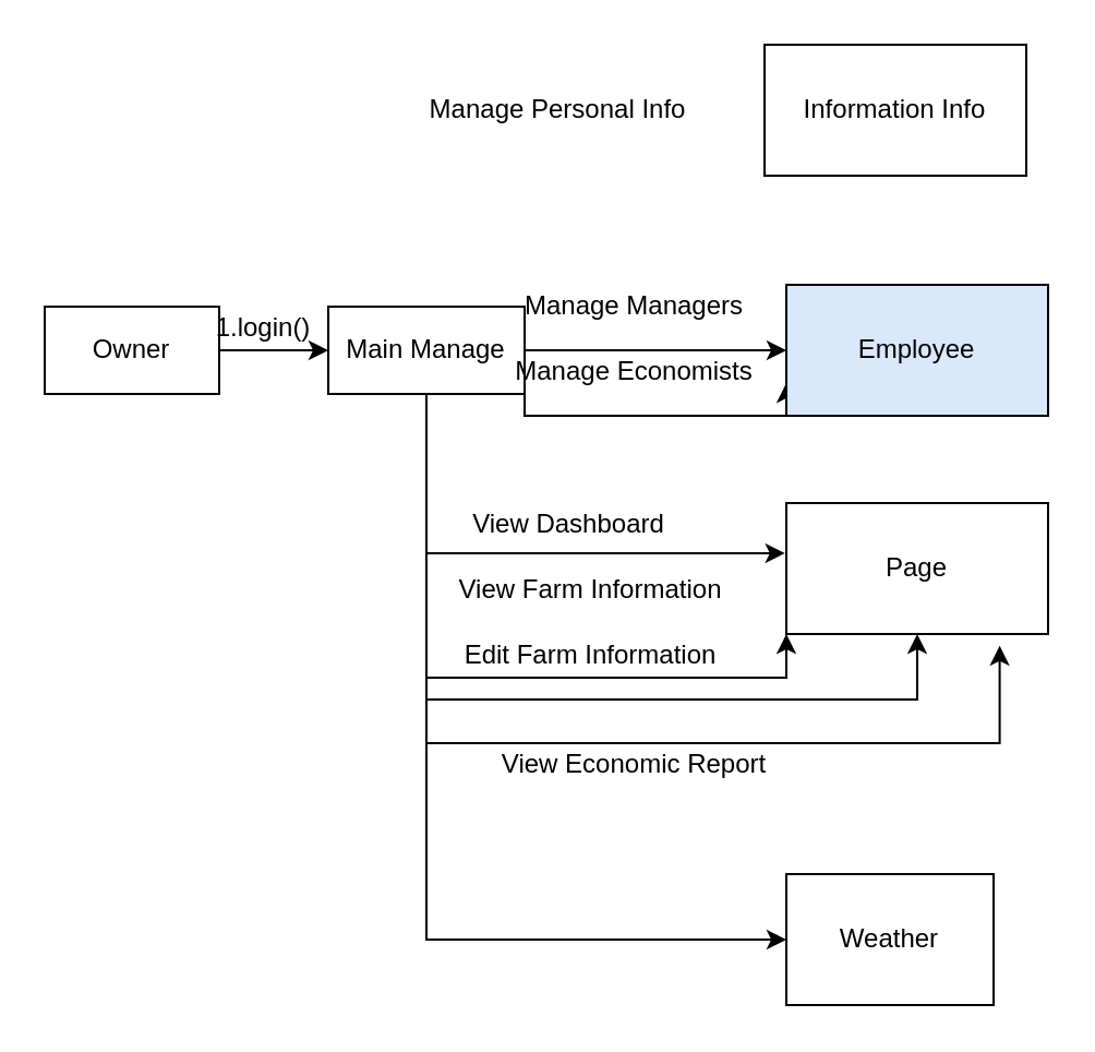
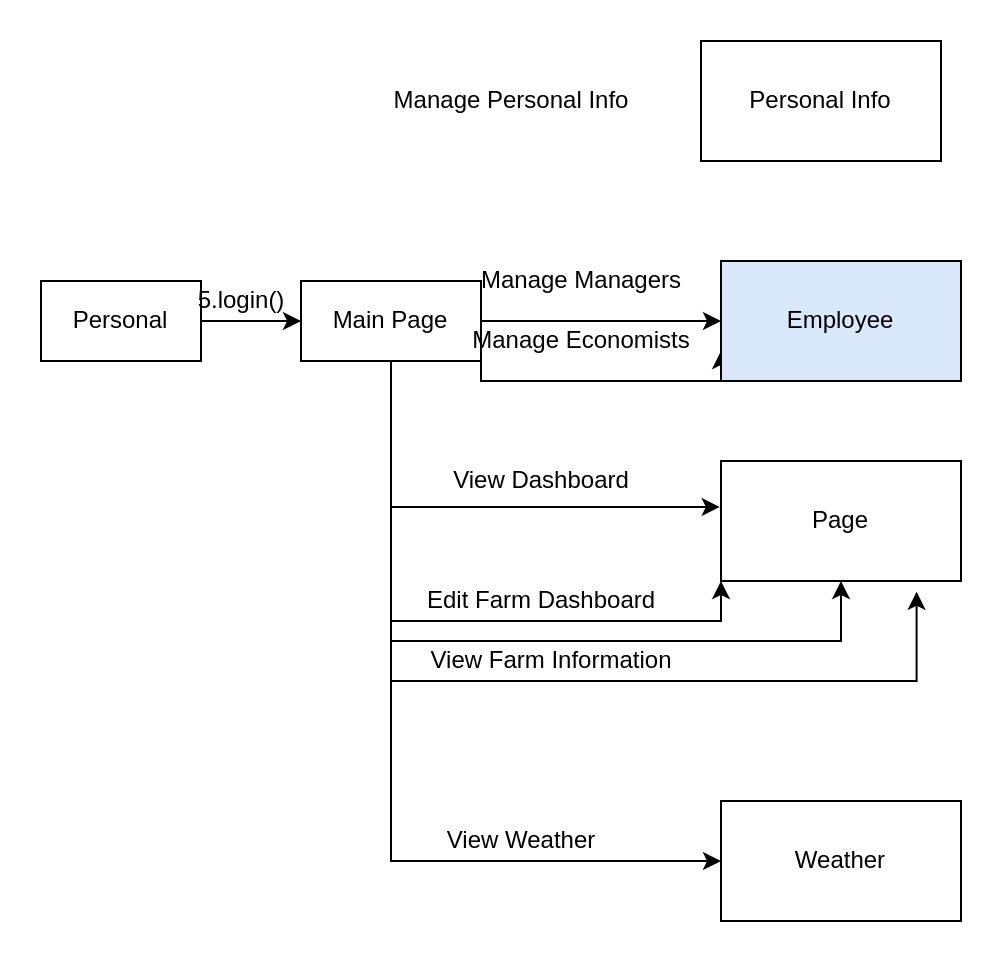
  <mxCell id="0" />
  <mxCell id="1" parent="0" />
  <mxCell id="2" value="" style="edgeStyle=orthogonalEdgeStyle;rounded=0;orthogonalLoop=1;jettySize=auto;html=1;" edge="1" parent="1" source="3" target="11"><mxGeometry relative="1" as="geometry" /></mxCell>
- <mxCell id="3" value="Owner" style="rounded=0;whiteSpace=wrap;html=1;" vertex="1" parent="1"><mxGeometry x="20" y="140" width="80" height="40" as="geometry" /></mxCell>
+ <mxCell id="3" value="Personal" style="rounded=0;whiteSpace=wrap;html=1;" vertex="1" parent="1"><mxGeometry x="20" y="140" width="80" height="40" as="geometry" /></mxCell>
  <mxCell id="4" style="edgeStyle=orthogonalEdgeStyle;rounded=0;orthogonalLoop=1;jettySize=auto;html=1;exitX=1;exitY=0.5;exitDx=0;exitDy=0;" edge="1" parent="1" source="11" target="15"><mxGeometry relative="1" as="geometry" /></mxCell>
  <mxCell id="5" style="edgeStyle=orthogonalEdgeStyle;rounded=0;orthogonalLoop=1;jettySize=auto;html=1;exitX=1;exitY=0.5;exitDx=0;exitDy=0;entryX=0;entryY=0.75;entryDx=0;entryDy=0;" edge="1" parent="1" source="11" target="15"><mxGeometry relative="1" as="geometry"><Array as="points"><mxPoint x="240" y="190" /><mxPoint x="360" y="190" /></Array></mxGeometry></mxCell>
  <mxCell id="6" style="edgeStyle=orthogonalEdgeStyle;rounded=0;orthogonalLoop=1;jettySize=auto;html=1;exitX=0.5;exitY=1;exitDx=0;exitDy=0;entryX=-0.005;entryY=0.383;entryDx=0;entryDy=0;entryPerimeter=0;" edge="1" parent="1" source="11" target="18"><mxGeometry relative="1" as="geometry" /></mxCell>
  <mxCell id="7" style="edgeStyle=orthogonalEdgeStyle;rounded=0;orthogonalLoop=1;jettySize=auto;html=1;exitX=0.5;exitY=1;exitDx=0;exitDy=0;entryX=0;entryY=1;entryDx=0;entryDy=0;" edge="1" parent="1" source="11" target="18"><mxGeometry relative="1" as="geometry" /></mxCell>
  <mxCell id="8" style="edgeStyle=orthogonalEdgeStyle;rounded=0;orthogonalLoop=1;jettySize=auto;html=1;exitX=0.5;exitY=1;exitDx=0;exitDy=0;entryX=0.5;entryY=1;entryDx=0;entryDy=0;" edge="1" parent="1" source="11" target="18"><mxGeometry relative="1" as="geometry"><Array as="points"><mxPoint x="195" y="320" /><mxPoint x="420" y="320" /></Array></mxGeometry></mxCell>
  <mxCell id="9" style="edgeStyle=orthogonalEdgeStyle;rounded=0;orthogonalLoop=1;jettySize=auto;html=1;exitX=0.5;exitY=1;exitDx=0;exitDy=0;entryX=0;entryY=0.5;entryDx=0;entryDy=0;" edge="1" parent="1" source="11" target="22"><mxGeometry relative="1" as="geometry" /></mxCell>
  <mxCell id="10" style="edgeStyle=orthogonalEdgeStyle;rounded=0;orthogonalLoop=1;jettySize=auto;html=1;exitX=0.5;exitY=1;exitDx=0;exitDy=0;entryX=0.815;entryY=1.09;entryDx=0;entryDy=0;entryPerimeter=0;" edge="1" parent="1" source="11" target="18"><mxGeometry relative="1" as="geometry"><Array as="points"><mxPoint x="195" y="340" /><mxPoint x="458" y="340" /></Array></mxGeometry></mxCell>
- <mxCell id="11" value="Main Manage" style="rounded=0;whiteSpace=wrap;html=1;" vertex="1" parent="1"><mxGeometry x="150" y="140" width="90" height="40" as="geometry" /></mxCell>
- <mxCell id="12" value="1.login()" style="text;html=1;align=center;verticalAlign=middle;resizable=0;points=[];autosize=1;strokeColor=none;" vertex="1" parent="1"><mxGeometry x="90" y="140" width="60" height="20" as="geometry" /></mxCell>
- <mxCell id="13" value="Information Info" style="rounded=0;whiteSpace=wrap;html=1;" vertex="1" parent="1"><mxGeometry x="350" y="20" width="120" height="60" as="geometry" /></mxCell>
+ <mxCell id="11" value="Main Page" style="rounded=0;whiteSpace=wrap;html=1;" vertex="1" parent="1"><mxGeometry x="150" y="140" width="90" height="40" as="geometry" /></mxCell>
+ <mxCell id="12" value="5.login()" style="text;html=1;align=center;verticalAlign=middle;resizable=0;points=[];autosize=1;strokeColor=none;" vertex="1" parent="1"><mxGeometry x="90" y="140" width="60" height="20" as="geometry" /></mxCell>
+ <mxCell id="13" value="Personal Info" style="rounded=0;whiteSpace=wrap;html=1;" vertex="1" parent="1"><mxGeometry x="350" y="20" width="120" height="60" as="geometry" /></mxCell>
  <mxCell id="14" value="Manage Personal Info" style="text;html=1;align=center;verticalAlign=middle;resizable=0;points=[];autosize=1;strokeColor=none;" vertex="1" parent="1"><mxGeometry x="190" y="40" width="130" height="20" as="geometry" /></mxCell>
  <mxCell id="15" value="Employee" style="rounded=0;whiteSpace=wrap;html=1;fillColor=#dae8fc;" vertex="1" parent="1"><mxGeometry x="360" y="130" width="120" height="60" as="geometry" /></mxCell>
  <mxCell id="16" value="Manage Managers" style="text;html=1;align=center;verticalAlign=middle;resizable=0;points=[];autosize=1;strokeColor=none;" vertex="1" parent="1"><mxGeometry x="230" y="130" width="120" height="20" as="geometry" /></mxCell>
  <mxCell id="17" value="Manage Economists" style="text;html=1;align=center;verticalAlign=middle;resizable=0;points=[];autosize=1;strokeColor=none;" vertex="1" parent="1"><mxGeometry x="230" y="160" width="120" height="20" as="geometry" /></mxCell>
  <mxCell id="18" value="Page" style="rounded=0;whiteSpace=wrap;html=1;" vertex="1" parent="1"><mxGeometry x="360" y="230" width="120" height="60" as="geometry" /></mxCell>
- <mxCell id="19" value="View Dashboard" style="text;html=1;align=center;verticalAlign=middle;resizable=0;points=[];autosize=1;strokeColor=none;" vertex="1" parent="1"><mxGeometry x="210" y="230" width="100" height="20" as="geometry" /></mxCell>
- <mxCell id="20" value="Edit Farm Information" style="text;html=1;align=center;verticalAlign=middle;resizable=0;points=[];autosize=1;strokeColor=none;" vertex="1" parent="1"><mxGeometry x="205" y="290" width="130" height="20" as="geometry" /></mxCell>
- <mxCell id="21" value="View Farm Information" style="text;html=1;align=center;verticalAlign=middle;resizable=0;points=[];autosize=1;strokeColor=none;" vertex="1" parent="1"><mxGeometry x="200" y="260" width="140" height="20" as="geometry" /></mxCell>
- <mxCell id="22" value="Weather" style="rounded=0;whiteSpace=wrap;html=1;" vertex="1" parent="1"><mxGeometry x="360" y="400" width="95" height="60" as="geometry" /></mxCell>
- <mxCell id="24" value="View Economic Report" style="text;html=1;align=center;verticalAlign=middle;resizable=0;points=[];autosize=1;strokeColor=none;" vertex="1" parent="1"><mxGeometry x="220" y="340" width="140" height="20" as="geometry" /></mxCell>
+ <mxCell id="19" value="View Dashboard" style="text;html=1;align=center;verticalAlign=middle;resizable=0;points=[];autosize=1;strokeColor=none;" vertex="1" parent="1"><mxGeometry x="220" y="230" width="100" height="20" as="geometry" /></mxCell>
+ <mxCell id="20" value="Edit Farm Dashboard" style="text;html=1;align=center;verticalAlign=middle;resizable=0;points=[];autosize=1;strokeColor=none;" vertex="1" parent="1"><mxGeometry x="205" y="290" width="130" height="20" as="geometry" /></mxCell>
+ <mxCell id="21" value="View Farm Information" style="text;html=1;align=center;verticalAlign=middle;resizable=0;points=[];autosize=1;strokeColor=none;" vertex="1" parent="1"><mxGeometry x="205" y="320" width="140" height="20" as="geometry" /></mxCell>
+ <mxCell id="22" value="Weather" style="rounded=0;whiteSpace=wrap;html=1;" vertex="1" parent="1"><mxGeometry x="360" y="400" width="120" height="60" as="geometry" /></mxCell>
+ <mxCell id="23" value="View Weather" style="text;html=1;align=center;verticalAlign=middle;resizable=0;points=[];autosize=1;strokeColor=none;" vertex="1" parent="1"><mxGeometry x="215" y="410" width="90" height="20" as="geometry" /></mxCell>
